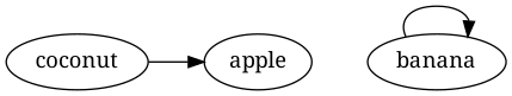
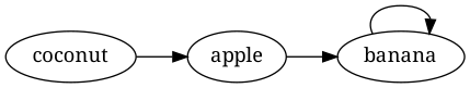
  digraph {
    fontname="Noto Serif"
    rankdir=LR
    node [fontname="Noto Serif"]
    edge [fontname="Noto Serif"]
    n1 [label=apple]
    n2 [label=banana]
    n3 [label=coconut]
+   n1 -> n2
    n2 -> n2
    n3 -> n1
  }
